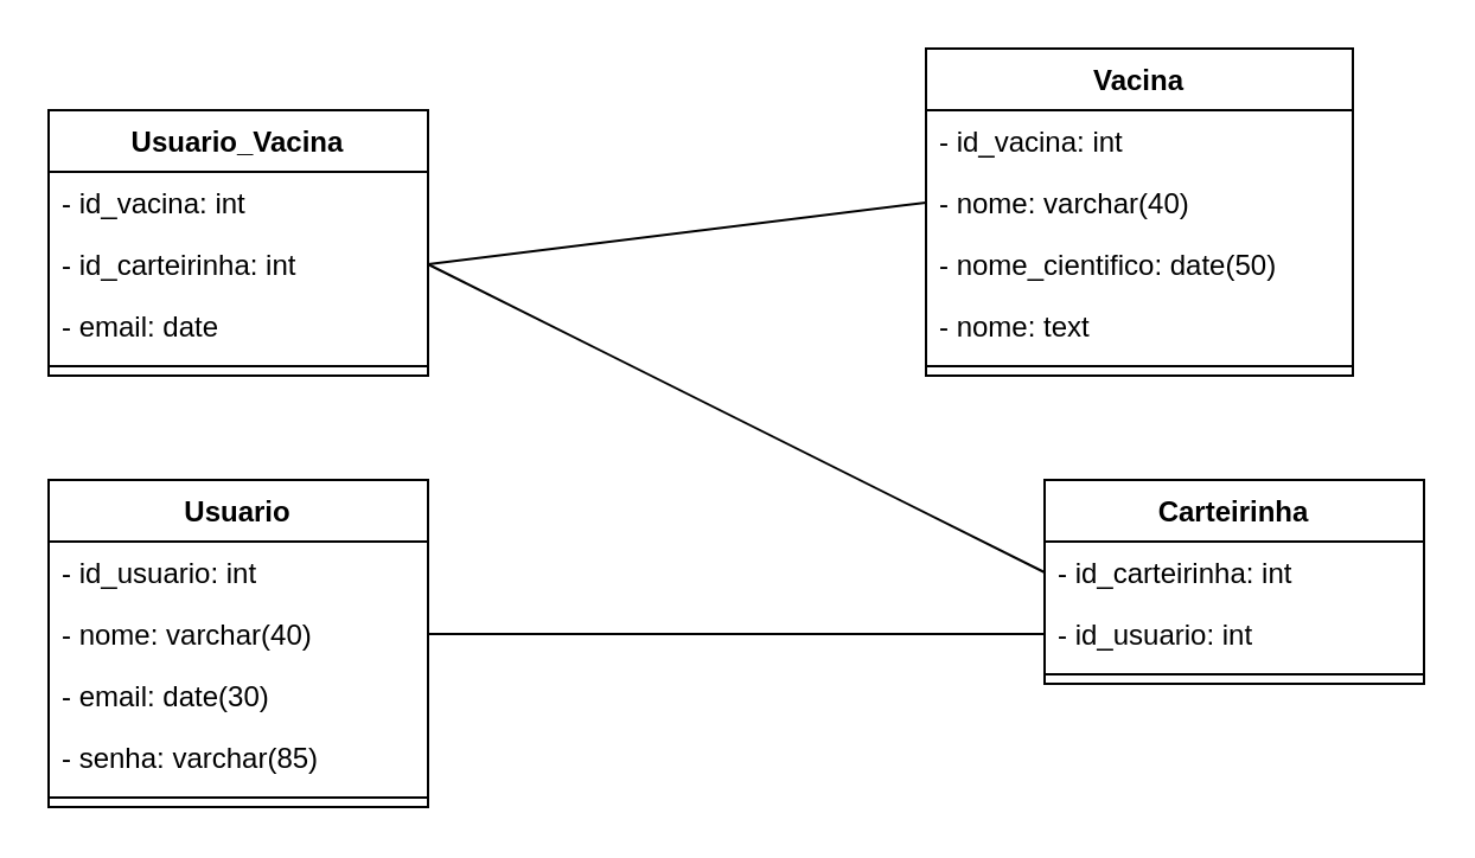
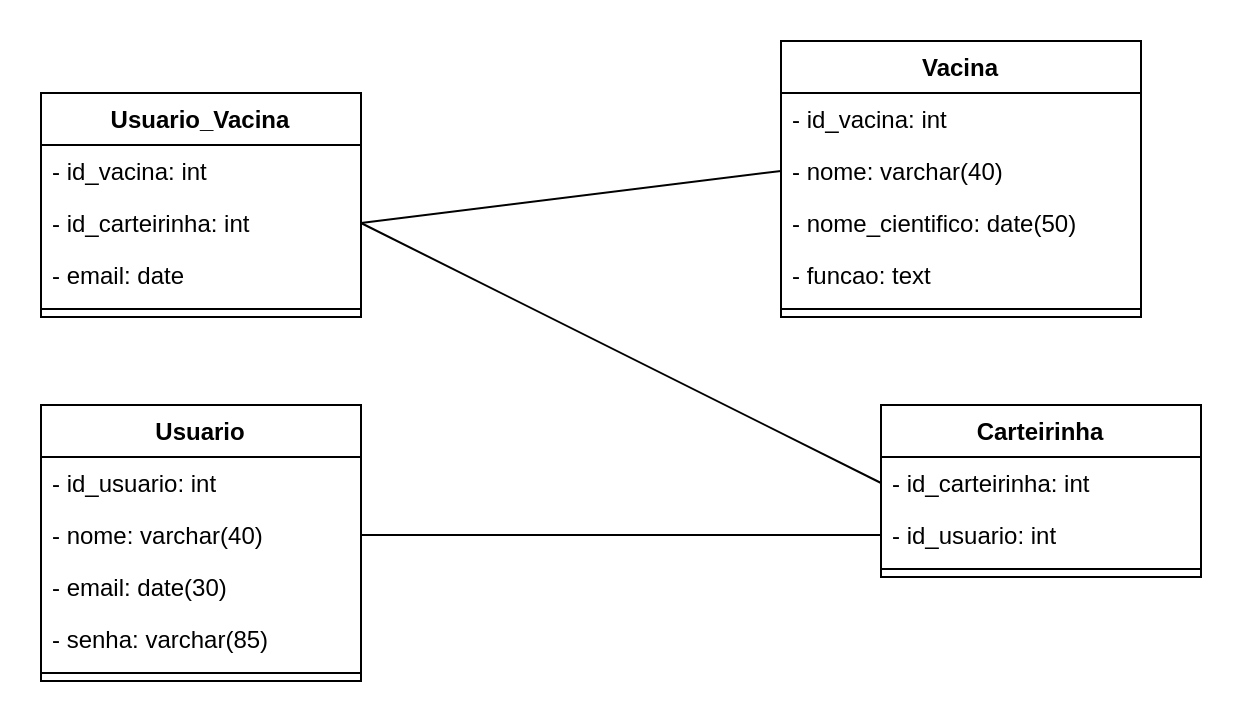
  <mxCell id="0" />
  <mxCell id="1" parent="0" />
  <mxCell id="2" value="Usuario_Vacina" style="swimlane;fontStyle=1;align=center;verticalAlign=top;childLayout=stackLayout;horizontal=1;startSize=26;horizontalStack=0;resizeParent=1;resizeParentMax=0;resizeLast=0;collapsible=1;marginBottom=0;" vertex="1" parent="1"><mxGeometry x="20" y="46" width="160" height="112" as="geometry" /></mxCell>
  <mxCell id="3" value="- id_vacina: int" style="text;strokeColor=none;fillColor=none;align=left;verticalAlign=top;spacingLeft=4;spacingRight=4;overflow=hidden;rotatable=0;points=[[0,0.5],[1,0.5]];portConstraint=eastwest;" vertex="1" parent="2"><mxGeometry y="26" width="160" height="26" as="geometry" /></mxCell>
  <mxCell id="4" value="- id_carteirinha: int" style="text;strokeColor=none;fillColor=none;align=left;verticalAlign=top;spacingLeft=4;spacingRight=4;overflow=hidden;rotatable=0;points=[[0,0.5],[1,0.5]];portConstraint=eastwest;" vertex="1" parent="2"><mxGeometry y="52" width="160" height="26" as="geometry" /></mxCell>
  <mxCell id="5" value="- email: date" style="text;strokeColor=none;fillColor=none;align=left;verticalAlign=top;spacingLeft=4;spacingRight=4;overflow=hidden;rotatable=0;points=[[0,0.5],[1,0.5]];portConstraint=eastwest;" vertex="1" parent="2"><mxGeometry y="78" width="160" height="26" as="geometry" /></mxCell>
  <mxCell id="6" value="" style="line;strokeWidth=1;fillColor=none;align=left;verticalAlign=middle;spacingTop=-1;spacingLeft=3;spacingRight=3;rotatable=0;labelPosition=right;points=[];portConstraint=eastwest;" vertex="1" parent="2"><mxGeometry y="104" width="160" height="8" as="geometry" /></mxCell>
  <mxCell id="7" value="Usuario" style="swimlane;fontStyle=1;align=center;verticalAlign=top;childLayout=stackLayout;horizontal=1;startSize=26;horizontalStack=0;resizeParent=1;resizeParentMax=0;resizeLast=0;collapsible=1;marginBottom=0;" vertex="1" parent="1"><mxGeometry x="20" y="202" width="160" height="138" as="geometry" /></mxCell>
  <mxCell id="8" value="- id_usuario: int" style="text;strokeColor=none;fillColor=none;align=left;verticalAlign=top;spacingLeft=4;spacingRight=4;overflow=hidden;rotatable=0;points=[[0,0.5],[1,0.5]];portConstraint=eastwest;" vertex="1" parent="7"><mxGeometry y="26" width="160" height="26" as="geometry" /></mxCell>
  <mxCell id="9" value="- nome: varchar(40)" style="text;strokeColor=none;fillColor=none;align=left;verticalAlign=top;spacingLeft=4;spacingRight=4;overflow=hidden;rotatable=0;points=[[0,0.5],[1,0.5]];portConstraint=eastwest;" vertex="1" parent="7"><mxGeometry y="52" width="160" height="26" as="geometry" /></mxCell>
  <mxCell id="10" value="- email: date(30)" style="text;strokeColor=none;fillColor=none;align=left;verticalAlign=top;spacingLeft=4;spacingRight=4;overflow=hidden;rotatable=0;points=[[0,0.5],[1,0.5]];portConstraint=eastwest;" vertex="1" parent="7"><mxGeometry y="78" width="160" height="26" as="geometry" /></mxCell>
  <mxCell id="11" value="- senha: varchar(85)" style="text;strokeColor=none;fillColor=none;align=left;verticalAlign=top;spacingLeft=4;spacingRight=4;overflow=hidden;rotatable=0;points=[[0,0.5],[1,0.5]];portConstraint=eastwest;" vertex="1" parent="7"><mxGeometry y="104" width="160" height="26" as="geometry" /></mxCell>
  <mxCell id="12" value="" style="line;strokeWidth=1;fillColor=none;align=left;verticalAlign=middle;spacingTop=-1;spacingLeft=3;spacingRight=3;rotatable=0;labelPosition=right;points=[];portConstraint=eastwest;" vertex="1" parent="7"><mxGeometry y="130" width="160" height="8" as="geometry" /></mxCell>
  <mxCell id="13" value="Vacina" style="swimlane;fontStyle=1;align=center;verticalAlign=top;childLayout=stackLayout;horizontal=1;startSize=26;horizontalStack=0;resizeParent=1;resizeParentMax=0;resizeLast=0;collapsible=1;marginBottom=0;" vertex="1" parent="1"><mxGeometry x="390" y="20" width="180" height="138" as="geometry" /></mxCell>
  <mxCell id="14" value="- id_vacina: int" style="text;strokeColor=none;fillColor=none;align=left;verticalAlign=top;spacingLeft=4;spacingRight=4;overflow=hidden;rotatable=0;points=[[0,0.5],[1,0.5]];portConstraint=eastwest;" vertex="1" parent="13"><mxGeometry y="26" width="180" height="26" as="geometry" /></mxCell>
  <mxCell id="15" value="- nome: varchar(40)" style="text;strokeColor=none;fillColor=none;align=left;verticalAlign=top;spacingLeft=4;spacingRight=4;overflow=hidden;rotatable=0;points=[[0,0.5],[1,0.5]];portConstraint=eastwest;" vertex="1" parent="13"><mxGeometry y="52" width="180" height="26" as="geometry" /></mxCell>
  <mxCell id="16" value="- nome_cientifico: date(50)" style="text;strokeColor=none;fillColor=none;align=left;verticalAlign=top;spacingLeft=4;spacingRight=4;overflow=hidden;rotatable=0;points=[[0,0.5],[1,0.5]];portConstraint=eastwest;" vertex="1" parent="13"><mxGeometry y="78" width="180" height="26" as="geometry" /></mxCell>
- <mxCell id="17" value="- nome: text" style="text;strokeColor=none;fillColor=none;align=left;verticalAlign=top;spacingLeft=4;spacingRight=4;overflow=hidden;rotatable=0;points=[[0,0.5],[1,0.5]];portConstraint=eastwest;" vertex="1" parent="13"><mxGeometry y="104" width="180" height="26" as="geometry" /></mxCell>
+ <mxCell id="17" value="- funcao: text" style="text;strokeColor=none;fillColor=none;align=left;verticalAlign=top;spacingLeft=4;spacingRight=4;overflow=hidden;rotatable=0;points=[[0,0.5],[1,0.5]];portConstraint=eastwest;" vertex="1" parent="13"><mxGeometry y="104" width="180" height="26" as="geometry" /></mxCell>
  <mxCell id="18" value="" style="line;strokeWidth=1;fillColor=none;align=left;verticalAlign=middle;spacingTop=-1;spacingLeft=3;spacingRight=3;rotatable=0;labelPosition=right;points=[];portConstraint=eastwest;" vertex="1" parent="13"><mxGeometry y="130" width="180" height="8" as="geometry" /></mxCell>
  <mxCell id="19" value="Carteirinha" style="swimlane;fontStyle=1;align=center;verticalAlign=top;childLayout=stackLayout;horizontal=1;startSize=26;horizontalStack=0;resizeParent=1;resizeParentMax=0;resizeLast=0;collapsible=1;marginBottom=0;" vertex="1" parent="1"><mxGeometry x="440" y="202" width="160" height="86" as="geometry" /></mxCell>
  <mxCell id="20" value="- id_carteirinha: int" style="text;strokeColor=none;fillColor=none;align=left;verticalAlign=top;spacingLeft=4;spacingRight=4;overflow=hidden;rotatable=0;points=[[0,0.5],[1,0.5]];portConstraint=eastwest;" vertex="1" parent="19"><mxGeometry y="26" width="160" height="26" as="geometry" /></mxCell>
  <mxCell id="21" value="- id_usuario: int" style="text;strokeColor=none;fillColor=none;align=left;verticalAlign=top;spacingLeft=4;spacingRight=4;overflow=hidden;rotatable=0;points=[[0,0.5],[1,0.5]];portConstraint=eastwest;" vertex="1" parent="19"><mxGeometry y="52" width="160" height="26" as="geometry" /></mxCell>
  <mxCell id="22" value="" style="line;strokeWidth=1;fillColor=none;align=left;verticalAlign=middle;spacingTop=-1;spacingLeft=3;spacingRight=3;rotatable=0;labelPosition=right;points=[];portConstraint=eastwest;" vertex="1" parent="19"><mxGeometry y="78" width="160" height="8" as="geometry" /></mxCell>
  <mxCell id="23" value="" style="endArrow=none;html=1;exitX=1;exitY=0.5;exitDx=0;exitDy=0;entryX=0;entryY=0.5;entryDx=0;entryDy=0;" edge="1" parent="1" source="4" target="15"><mxGeometry width="50" height="50" relative="1" as="geometry"><mxPoint x="350" y="276" as="sourcePoint" /><mxPoint x="400" y="226" as="targetPoint" /></mxGeometry></mxCell>
  <mxCell id="24" value="" style="endArrow=none;html=1;entryX=1;entryY=0.5;entryDx=0;entryDy=0;exitX=0;exitY=0.5;exitDx=0;exitDy=0;" edge="1" parent="1" source="20" target="4"><mxGeometry width="50" height="50" relative="1" as="geometry"><mxPoint x="350" y="276" as="sourcePoint" /><mxPoint x="400" y="226" as="targetPoint" /></mxGeometry></mxCell>
  <mxCell id="25" value="" style="endArrow=none;html=1;entryX=0;entryY=0.5;entryDx=0;entryDy=0;exitX=1;exitY=0.5;exitDx=0;exitDy=0;" edge="1" parent="1" source="9" target="21"><mxGeometry width="50" height="50" relative="1" as="geometry"><mxPoint x="350" y="276" as="sourcePoint" /><mxPoint x="400" y="226" as="targetPoint" /></mxGeometry></mxCell>
